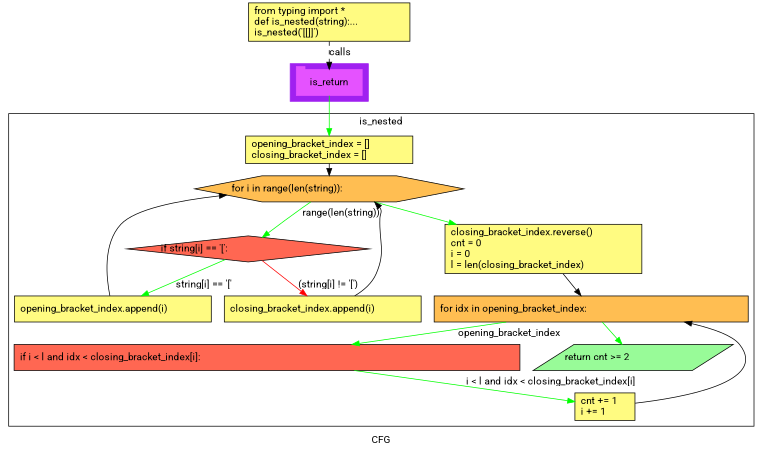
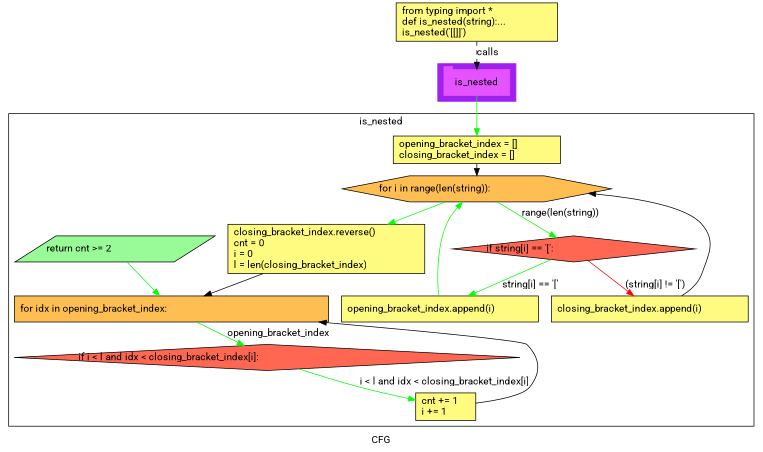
  digraph {
    compound=True
    fontname=Roboto
    label=CFG
    pack=False
    rankdir=TB
    ranksep=0.02
    node [fontname=Roboto shape=rectangle style="filled,solid" fillcolor="#FFFB81"]
    edge [color=green fontname=Roboto]
-   n1 [color="#E552FF" height=0.5 label=is_return linenum="[22]" shape=tab style=filled width=1.2639 fillcolor=""]
+   n1 [color="#E552FF" height=0.5 label=is_nested linenum="[22]" shape=tab style=filled width=1.2639 fillcolor=""]
    n2 [height=0.52778 label="opening_bracket_index = []\lclosing_bracket_index = []\l" linenum="[3, 4]" width=3.2083]
    n3 [fillcolor="#FFBE52" height=0.5 label="for i in range(len(string)):\l" linenum="[5]" shape=hexagon width=5.17]
    n4 [fillcolor="#FF6752" height=0.5 label="if string[i] == '[':\l" linenum="[6]" shape=diamond width=4.6469]
    n5 [height=0.94444 label="closing_bracket_index.reverse()\lcnt = 0\li = 0\ll = len(closing_bracket_index)\l" linenum="[10, 11, 12, 13]" width=3.7778]
    n6 [height=0.5 label="opening_bracket_index.append(i)\l" linenum="[7]" width=3.7778]
    n7 [height=0.5 label="closing_bracket_index.append(i)\l" linenum="[9]" width=3.7778]
    n8 [fillcolor="#FFBE52" height=0.5 label="for idx in opening_bracket_index:\l" linenum="[14]" shape=box width=6.0248]
-   n9 [fillcolor="#FF6752" height=0.5 label="if i < l and idx < closing_bracket_index[i]:\l" linenum="[15]" shape=box width=9.7022]
+   n9 [fillcolor="#FF6752" height=0.5 label="if i < l and idx < closing_bracket_index[i]:\l" linenum="[15]" shape=diamond width=9.7022]
    n10 [fillcolor="#98fb98" height=0.5 label="return cnt >= 2\l" linenum="[18]" shape=parallelogram width=3.7059]
    n11 [height=0.52778 label="cnt += 1\li += 1\l" linenum="[16, 17]" width=1.1528]
    n12 [height=0.73611 label="from typing import *\ldef is_nested(string):...\lis_nested('[[]]')\l" linenum="[1]" width=3.0972]
    subgraph cluster_1 {
      color=purple
      compound=true
      label=""
      shape=tab
      style=filled
      n1
    }
    subgraph cluster_2 {
      label=is_nested
      n2
      n3
      n4
      n5
      n6
      n7
      n8
      n9
      n10
      n11
      subgraph cluster_3 {
        color=purple
        compound=true
        label=""
        shape=tab
        style=filled
      }
      subgraph cluster_4 {
        color=purple
        compound=true
        label=""
        shape=tab
        style=filled
      }
      subgraph cluster_5 {
        color=purple
        compound=true
        label=""
        shape=tab
        style=filled
      }
      subgraph cluster_6 {
        color=purple
        compound=true
        label=""
        shape=tab
        style=filled
      }
    }
    n1 -> n2
    n2 -> n3 [color=black]
    n3 -> n4 [label="range(len(string))"]
    n3 -> n5
    n4 -> n6 [label="string[i] == '['"]
    n4 -> n7 [color=red label="(string[i] != '[')"]
    n5 -> n8 [color=black]
-   n6 -> n3 [color=black]
+   n6 -> n3
    n7 -> n3 [color=black]
    n8 -> n9 [label=opening_bracket_index]
-   n8 -> n10
+   n10 -> n8
    n9 -> n11 [label="i < l and idx < closing_bracket_index[i]"]
    n11 -> n8 [color=black]
    n12 -> n1 [label=calls style=dashed color=""]
  }
